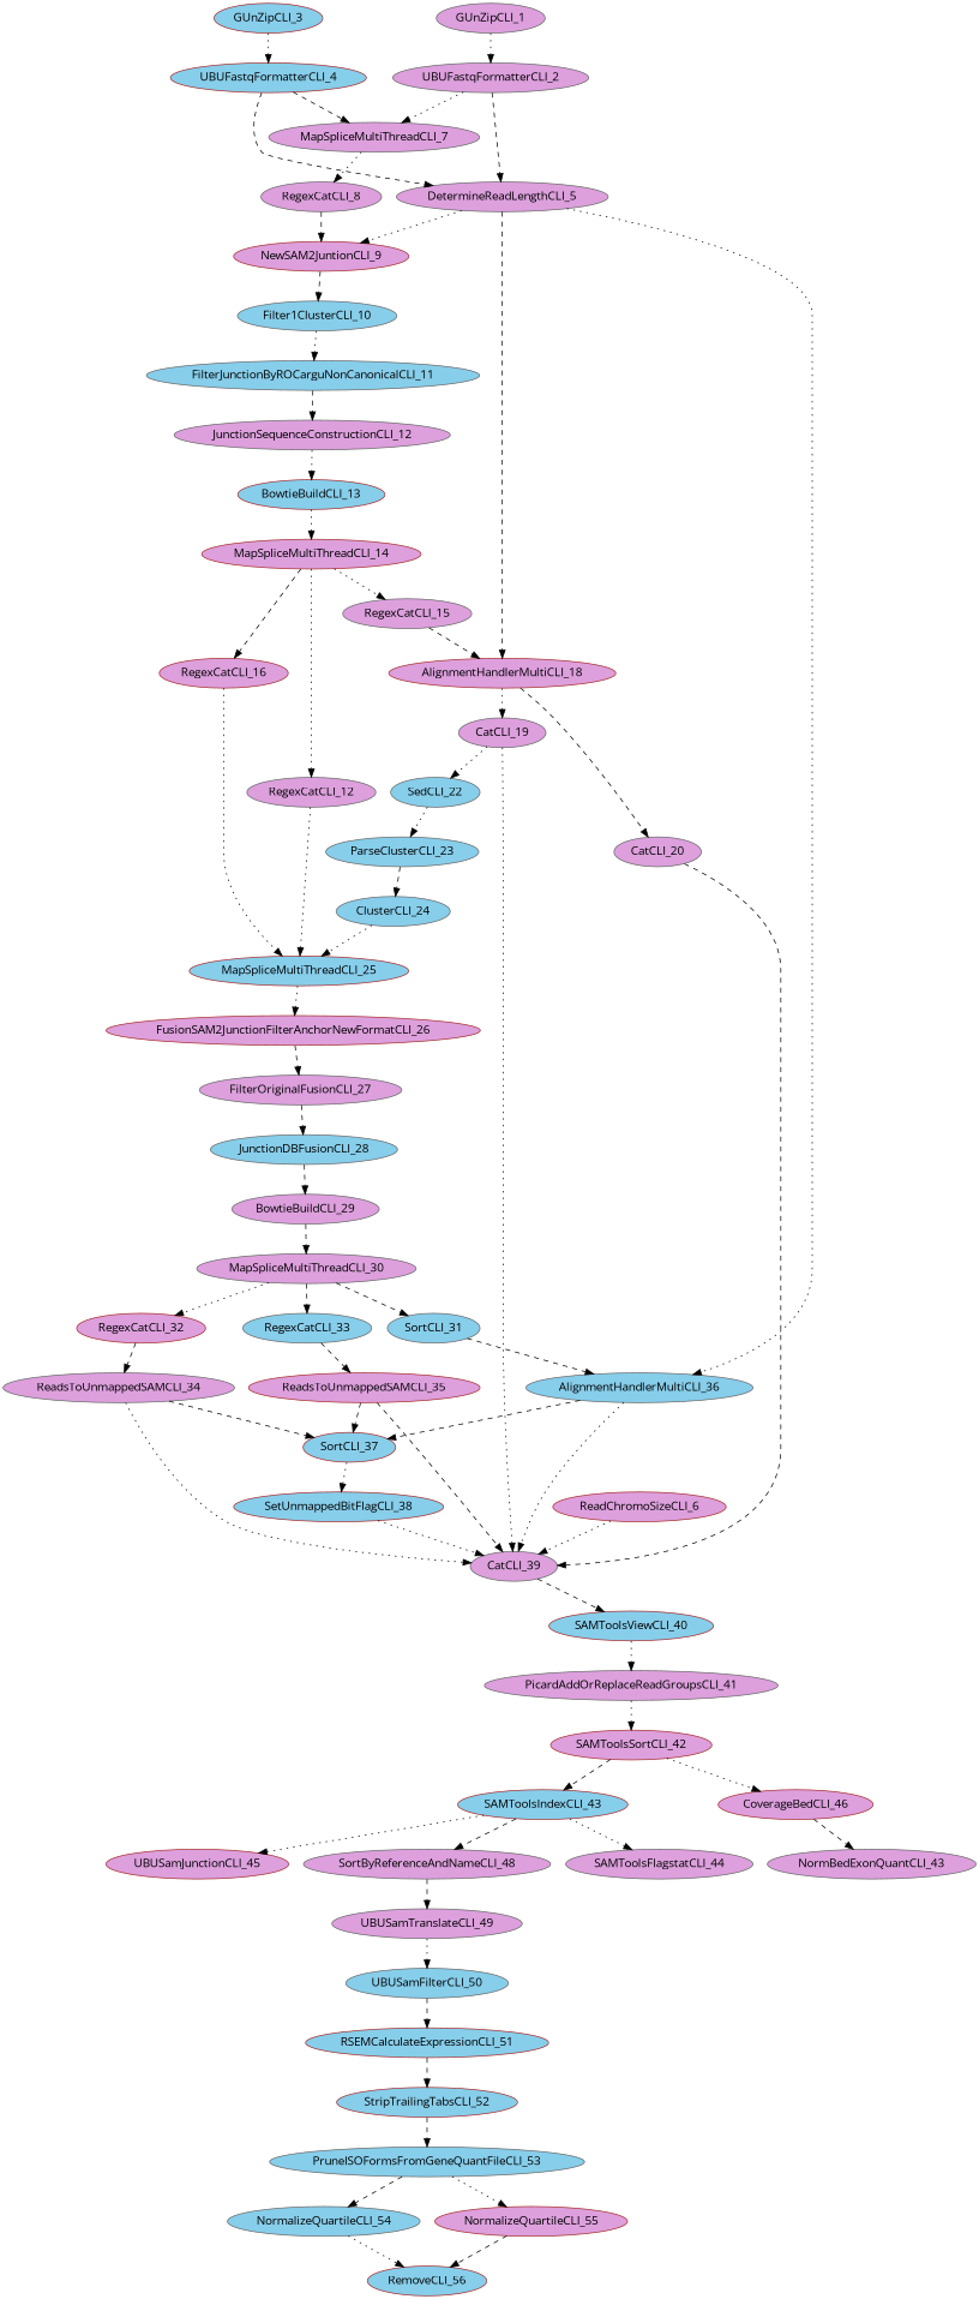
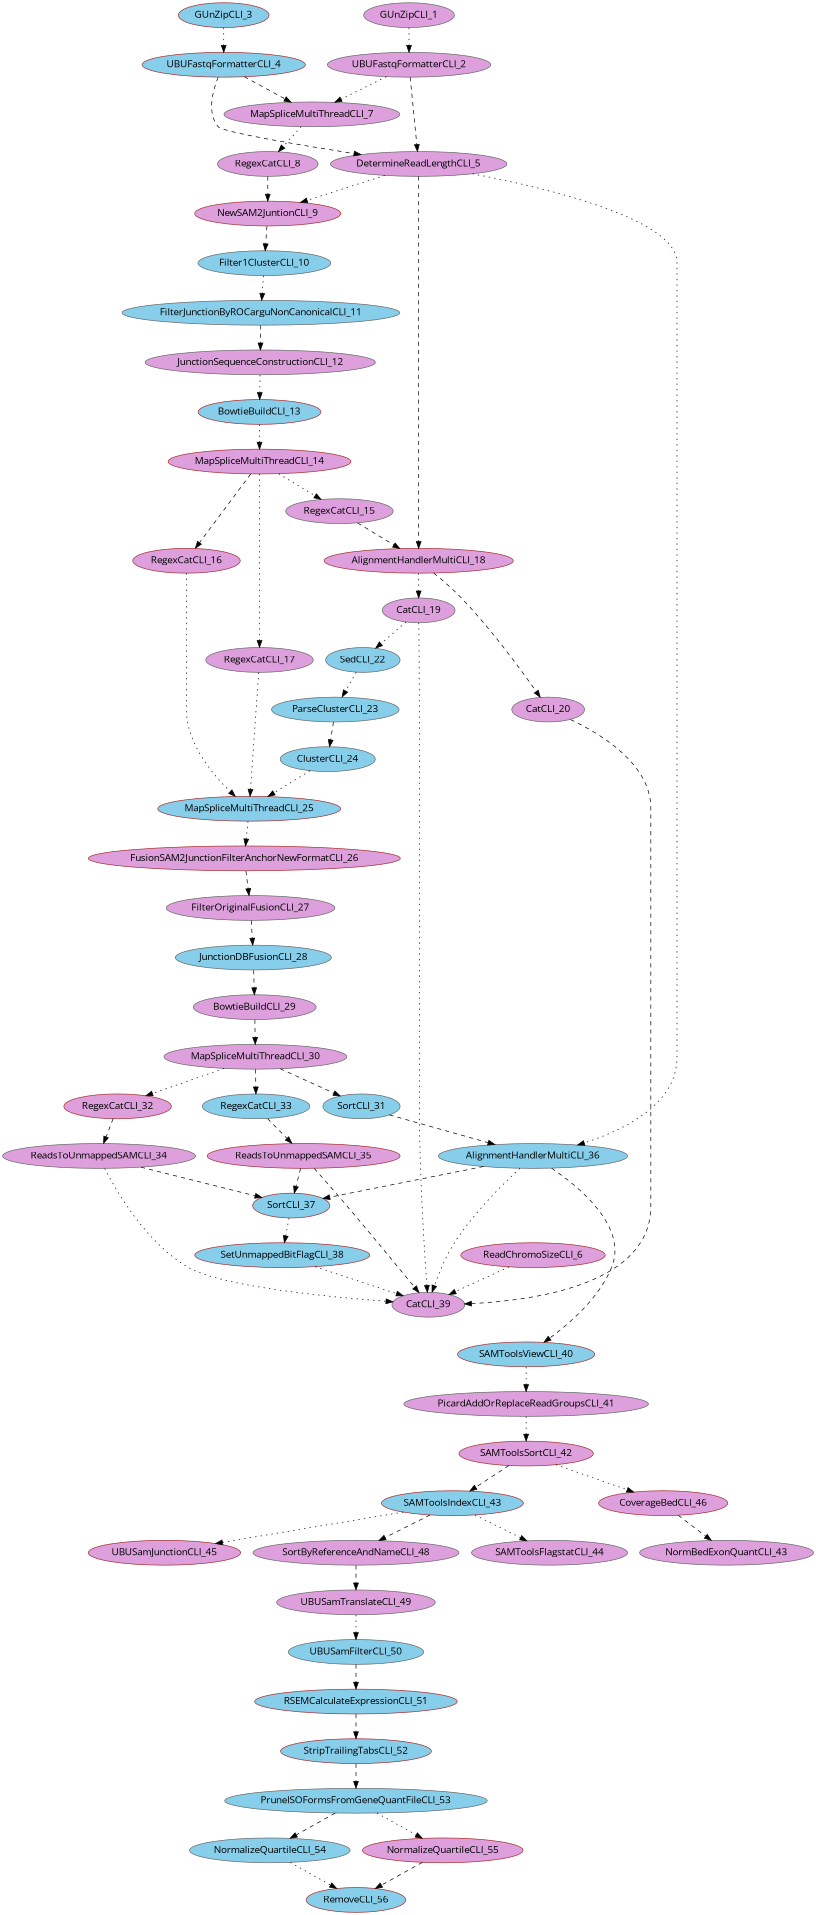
  digraph {
    fontname="Open Sans"
    node [color=gray40 fillcolor=plum fontname="Open Sans" style=filled]
    edge [fontname="Open Sans" style=dashed]
    n1 [label=GUnZipCLI_1]
    n2 [label=UBUFastqFormatterCLI_2]
    n3 [label=DetermineReadLengthCLI_5]
    n4 [label=MapSpliceMultiThreadCLI_7]
    n5 [color=brown label=NewSAM2JuntionCLI_9]
    n6 [color=brown label=AlignmentHandlerMultiCLI_18]
    n7 [fillcolor=skyblue label=AlignmentHandlerMultiCLI_36]
    n8 [label=RegexCatCLI_8]
    n9 [color=brown fillcolor=skyblue label=GUnZipCLI_3]
    n10 [color=brown fillcolor=skyblue label=UBUFastqFormatterCLI_4]
    n11 [fillcolor=skyblue label=Filter1ClusterCLI_10]
    n12 [label=CatCLI_19]
    n13 [label=CatCLI_20]
    n14 [label=CatCLI_39]
    n15 [color=brown fillcolor=skyblue label=SortCLI_37]
    n16 [color=brown label=ReadChromoSizeCLI_6]
    n17 [color=brown fillcolor=skyblue label=SAMToolsViewCLI_40]
    n18 [fillcolor=skyblue label=FilterJunctionByROCarguNonCanonicalCLI_11]
    n19 [label=JunctionSequenceConstructionCLI_12]
    n20 [color=brown fillcolor=skyblue label=BowtieBuildCLI_13]
    n21 [color=brown label=MapSpliceMultiThreadCLI_14]
    n22 [label=RegexCatCLI_15]
    n23 [color=brown label=RegexCatCLI_16]
-   n24 [label=RegexCatCLI_12]
+   n24 [label=RegexCatCLI_17]
    n25 [color=brown fillcolor=skyblue label=MapSpliceMultiThreadCLI_25]
    n26 [color=brown label=FusionSAM2JunctionFilterAnchorNewFormatCLI_26]
    n27 [fillcolor=skyblue label=SedCLI_22]
    n28 [fillcolor=skyblue label=ParseClusterCLI_23]
    n29 [fillcolor=skyblue label=ClusterCLI_24]
    n30 [label=FilterOriginalFusionCLI_27]
    n31 [fillcolor=skyblue label=JunctionDBFusionCLI_28]
    n32 [label=BowtieBuildCLI_29]
    n33 [label=MapSpliceMultiThreadCLI_30]
    n34 [fillcolor=skyblue label=SortCLI_31]
    n35 [color=brown label=RegexCatCLI_32]
    n36 [fillcolor=skyblue label=RegexCatCLI_33]
    n37 [label=ReadsToUnmappedSAMCLI_34]
    n38 [color=brown label=ReadsToUnmappedSAMCLI_35]
    n39 [color=brown fillcolor=skyblue label=SetUnmappedBitFlagCLI_38]
    n40 [label=PicardAddOrReplaceReadGroupsCLI_41]
    n41 [color=brown label=SAMToolsSortCLI_42]
    n42 [color=brown fillcolor=skyblue label=SAMToolsIndexCLI_43]
    n43 [color=brown label=CoverageBedCLI_46]
    n44 [label=SAMToolsFlagstatCLI_44]
    n45 [color=brown label=UBUSamJunctionCLI_45]
    n46 [label=SortByReferenceAndNameCLI_48]
    n47 [label=NormBedExonQuantCLI_43]
    n48 [label=UBUSamTranslateCLI_49]
    n49 [fillcolor=skyblue label=UBUSamFilterCLI_50]
    n50 [color=brown fillcolor=skyblue label=RSEMCalculateExpressionCLI_51]
    n51 [color=brown fillcolor=skyblue label=StripTrailingTabsCLI_52]
    n52 [fillcolor=skyblue label=PruneISOFormsFromGeneQuantFileCLI_53]
    n53 [fillcolor=skyblue label=NormalizeQuartileCLI_54]
    n54 [color=brown label=NormalizeQuartileCLI_55]
    n55 [color=brown fillcolor=skyblue label=RemoveCLI_56]
    n1 -> n2 [style=dotted]
    n2 -> n3
    n2 -> n4 [style=dotted]
    n3 -> n5 [style=dotted]
    n3 -> n6
    n3 -> n7 [style=dotted]
    n4 -> n8 [style=dotted]
    n5 -> n11
    n6 -> n12 [style=dotted]
    n6 -> n13
    n7 -> n14 [style=dotted]
    n7 -> n15
    n8 -> n5
    n9 -> n10 [style=dotted]
    n10 -> n3
    n10 -> n4
    n11 -> n18 [style=dotted]
    n12 -> n14 [style=dotted]
    n12 -> n27 [style=dotted]
    n13 -> n14
-   n14 -> n17
+   n7 -> n17
    n15 -> n39 [style=dotted]
    n16 -> n14 [style=dotted]
    n17 -> n40 [style=dotted]
    n18 -> n19
    n19 -> n20 [style=dotted]
    n20 -> n21 [style=dotted]
    n21 -> n22 [style=dotted]
    n21 -> n23
    n21 -> n24 [style=dotted]
    n22 -> n6
    n23 -> n25 [style=dotted]
    n24 -> n25 [style=dotted]
    n25 -> n26 [style=dotted]
    n26 -> n30
    n27 -> n28 [style=dotted]
    n28 -> n29
    n29 -> n25 [style=dotted]
    n30 -> n31
    n31 -> n32
    n32 -> n33
    n33 -> n34
    n33 -> n35 [style=dotted]
    n33 -> n36
    n34 -> n7
    n35 -> n37
    n36 -> n38
    n37 -> n14 [style=dotted]
    n37 -> n15
    n38 -> n14
    n38 -> n15
    n39 -> n14 [style=dotted]
    n40 -> n41 [style=dotted]
    n41 -> n42
    n41 -> n43 [style=dotted]
    n42 -> n44 [style=dotted]
    n42 -> n45 [style=dotted]
    n42 -> n46
    n43 -> n47
    n46 -> n48
    n48 -> n49 [style=dotted]
    n49 -> n50
    n50 -> n51
    n51 -> n52
    n52 -> n53
    n52 -> n54 [style=dotted]
    n53 -> n55 [style=dotted]
    n54 -> n55
  }
